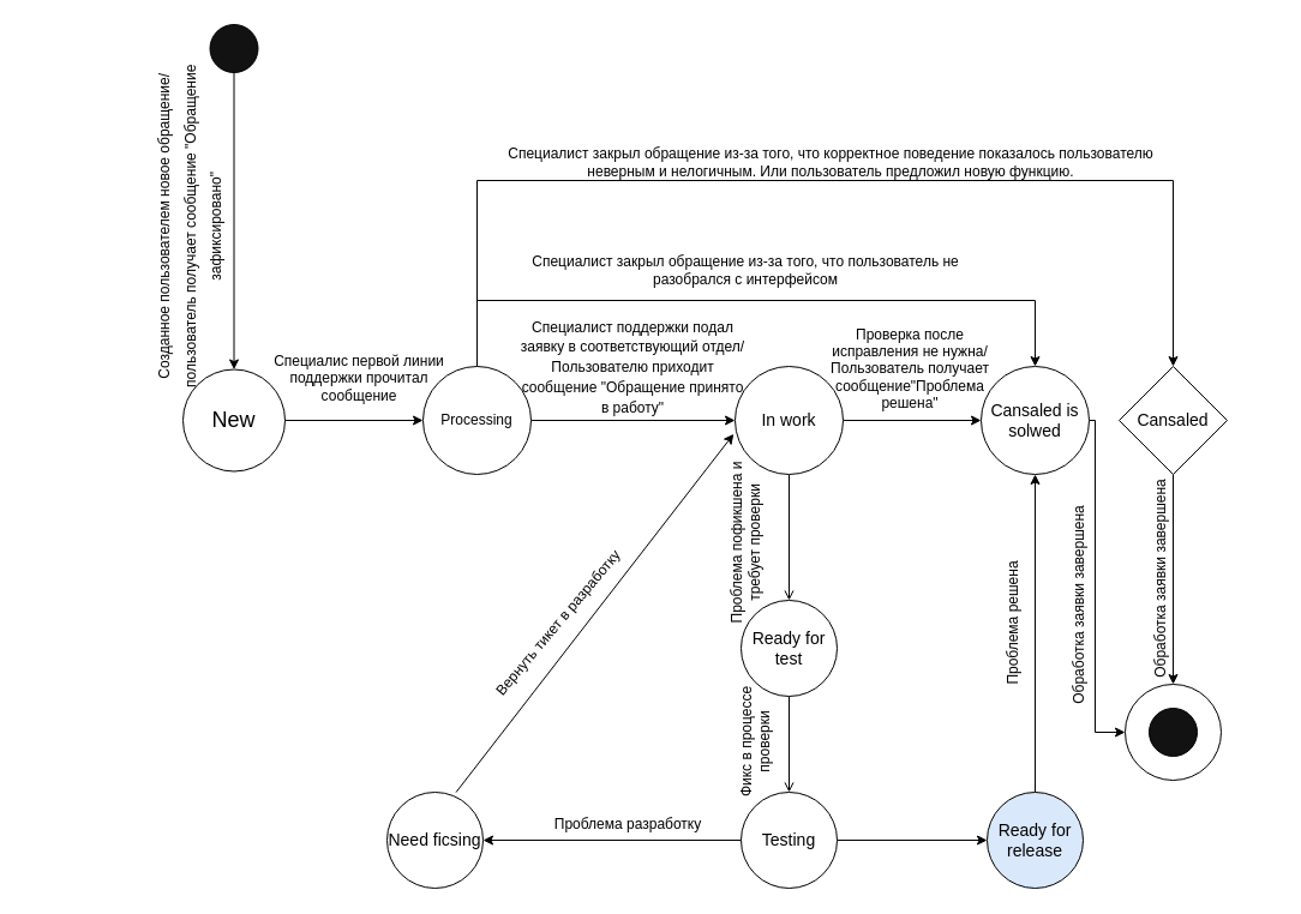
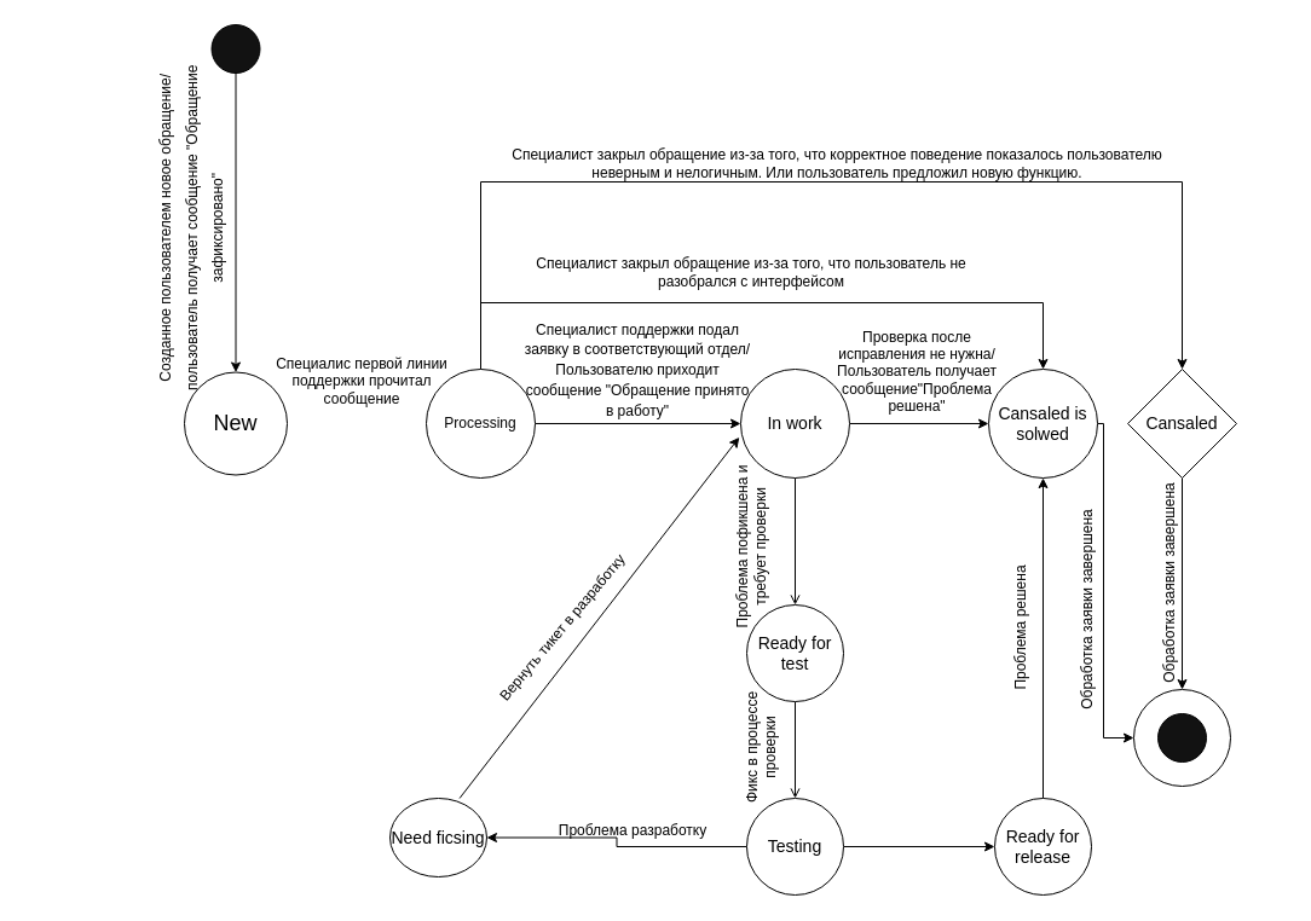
  <mxCell id="0" />
  <mxCell id="1" parent="0" />
  <mxCell id="2" style="edgeStyle=orthogonalEdgeStyle;rounded=0;orthogonalLoop=1;jettySize=auto;html=1;entryX=0.5;entryY=0;entryDx=0;entryDy=0;fontSize=18;" edge="1" parent="1" source="3" target="5"><mxGeometry relative="1" as="geometry" /></mxCell>
  <mxCell id="3" value="" style="ellipse;whiteSpace=wrap;html=1;aspect=fixed;fillStyle=auto;fillColor=#121212;" vertex="1" parent="1"><mxGeometry x="174.5" y="20" width="40" height="40" as="geometry" /></mxCell>
- <mxCell id="4" style="edgeStyle=orthogonalEdgeStyle;rounded=0;orthogonalLoop=1;jettySize=auto;html=1;entryX=0;entryY=0.5;entryDx=0;entryDy=0;fontSize=12;" edge="1" parent="1" source="5" target="10"><mxGeometry relative="1" as="geometry" /></mxCell>
  <mxCell id="5" value="&lt;font style=&quot;font-size: 18px;&quot;&gt;New&lt;/font&gt;" style="ellipse;whiteSpace=wrap;html=1;aspect=fixed;fillStyle=auto;fillColor=#FFFFFF;" vertex="1" parent="1"><mxGeometry x="152" y="307.5" width="85" height="85" as="geometry" /></mxCell>
  <mxCell id="6" value="&lt;font style=&quot;font-size: 12px;&quot;&gt;Созданное пользователем новое обращение/пользователь получает сообщение &quot;Обращение зафиксировано&quot;&lt;/font&gt;" style="text;html=1;strokeColor=none;fillColor=none;align=center;verticalAlign=middle;whiteSpace=wrap;rounded=0;fontSize=18;rotation=-90;" vertex="1" parent="1"><mxGeometry x="20" y="165" width="273.43" height="46.25" as="geometry" /></mxCell>
  <mxCell id="7" style="edgeStyle=orthogonalEdgeStyle;rounded=0;orthogonalLoop=1;jettySize=auto;html=1;fontSize=14;" edge="1" parent="1" source="10" target="14"><mxGeometry relative="1" as="geometry" /></mxCell>
  <mxCell id="8" style="edgeStyle=orthogonalEdgeStyle;rounded=0;orthogonalLoop=1;jettySize=auto;html=1;exitX=0.5;exitY=0;exitDx=0;exitDy=0;entryX=0.5;entryY=0;entryDx=0;entryDy=0;fontSize=12;" edge="1" parent="1" source="10" target="18"><mxGeometry relative="1" as="geometry"><Array as="points"><mxPoint x="397" y="250" /><mxPoint x="862" y="250" /></Array></mxGeometry></mxCell>
  <mxCell id="9" style="edgeStyle=orthogonalEdgeStyle;rounded=0;orthogonalLoop=1;jettySize=auto;html=1;exitX=0.5;exitY=0;exitDx=0;exitDy=0;entryX=0.5;entryY=0;entryDx=0;entryDy=0;fontSize=12;" edge="1" parent="1" source="10" target="16"><mxGeometry relative="1" as="geometry"><Array as="points"><mxPoint x="397" y="150" /><mxPoint x="977" y="150" /></Array></mxGeometry></mxCell>
  <mxCell id="10" value="Processing" style="ellipse;whiteSpace=wrap;html=1;aspect=fixed;fillStyle=auto;fontSize=12;fillColor=#FFFFFF;" vertex="1" parent="1"><mxGeometry x="352" y="305" width="90" height="90" as="geometry" /></mxCell>
  <mxCell id="11" value="&lt;font style=&quot;&quot;&gt;&lt;font style=&quot;font-size: 12px;&quot;&gt;Специалис первой линии поддержки прочитал сообщение&lt;/font&gt;&lt;br&gt;&lt;/font&gt;" style="text;html=1;strokeColor=none;fillColor=none;align=center;verticalAlign=middle;whiteSpace=wrap;rounded=0;fontSize=12;" vertex="1" parent="1"><mxGeometry x="213.5" y="300" width="170" height="30" as="geometry" /></mxCell>
  <mxCell id="12" value="" style="edgeStyle=orthogonalEdgeStyle;rounded=0;orthogonalLoop=1;jettySize=auto;html=1;fontSize=14;" edge="1" parent="1" source="14" target="18"><mxGeometry relative="1" as="geometry" /></mxCell>
  <mxCell id="13" style="edgeStyle=orthogonalEdgeStyle;rounded=0;orthogonalLoop=1;jettySize=auto;html=1;exitX=0.5;exitY=1;exitDx=0;exitDy=0;entryX=0.5;entryY=0;entryDx=0;entryDy=0;fontSize=12;endArrow=open;" edge="1" parent="1" source="14" target="20"><mxGeometry relative="1" as="geometry" /></mxCell>
  <mxCell id="14" value="In work&lt;br&gt;" style="ellipse;whiteSpace=wrap;html=1;aspect=fixed;fillStyle=auto;fontSize=14;fillColor=#FFFFFF;" vertex="1" parent="1"><mxGeometry x="612" y="305" width="90" height="90" as="geometry" /></mxCell>
  <mxCell id="15" style="edgeStyle=orthogonalEdgeStyle;rounded=0;orthogonalLoop=1;jettySize=auto;html=1;entryX=0.5;entryY=0;entryDx=0;entryDy=0;fontSize=12;" edge="1" parent="1" source="16" target="25"><mxGeometry relative="1" as="geometry" /></mxCell>
  <mxCell id="16" value="Cansaled" style="rhombus;whiteSpace=wrap;html=1;aspect=fixed;fillStyle=auto;fontSize=14;fillColor=#FFFFFF;" vertex="1" parent="1"><mxGeometry x="932" y="305" width="90" height="90" as="geometry" /></mxCell>
  <mxCell id="17" style="edgeStyle=orthogonalEdgeStyle;rounded=0;orthogonalLoop=1;jettySize=auto;html=1;exitX=1;exitY=0.5;exitDx=0;exitDy=0;entryX=0;entryY=0.5;entryDx=0;entryDy=0;fontSize=12;" edge="1" parent="1" source="18" target="25"><mxGeometry relative="1" as="geometry"><Array as="points"><mxPoint x="912" y="350" /><mxPoint x="912" y="610" /></Array></mxGeometry></mxCell>
  <mxCell id="18" value="Cansaled is solwed" style="ellipse;whiteSpace=wrap;html=1;aspect=fixed;fillStyle=auto;fontSize=14;fillColor=#FFFFFF;" vertex="1" parent="1"><mxGeometry x="817" y="305" width="90" height="90" as="geometry" /></mxCell>
  <mxCell id="19" style="edgeStyle=orthogonalEdgeStyle;rounded=0;orthogonalLoop=1;jettySize=auto;html=1;entryX=0.5;entryY=0;entryDx=0;entryDy=0;fontSize=12;endArrow=open;" edge="1" parent="1" source="20" target="24"><mxGeometry relative="1" as="geometry" /></mxCell>
  <mxCell id="20" value="Ready for test" style="ellipse;whiteSpace=wrap;html=1;aspect=fixed;fillStyle=auto;fontSize=14;fillColor=#FFFFFF;" vertex="1" parent="1"><mxGeometry x="617" y="500" width="80" height="80" as="geometry" /></mxCell>
- <mxCell id="21" value="Need ficsing" style="ellipse;whiteSpace=wrap;html=1;aspect=fixed;fillStyle=auto;fontSize=14;fillColor=#FFFFFF;" vertex="1" parent="1"><mxGeometry x="322" y="660" width="80" height="80" as="geometry" /></mxCell>
+ <mxCell id="21" value="Need ficsing" style="ellipse;whiteSpace=wrap;html=1;aspect=fixed;fillStyle=auto;fontSize=14;fillColor=#FFFFFF;" vertex="1" parent="1"><mxGeometry x="322" y="660" width="80" height="65" as="geometry" /></mxCell>
  <mxCell id="22" style="edgeStyle=orthogonalEdgeStyle;rounded=0;orthogonalLoop=1;jettySize=auto;html=1;exitX=1;exitY=0.5;exitDx=0;exitDy=0;entryX=0;entryY=0.5;entryDx=0;entryDy=0;fontSize=12;" edge="1" parent="1" source="24" target="28"><mxGeometry relative="1" as="geometry" /></mxCell>
  <mxCell id="23" style="edgeStyle=orthogonalEdgeStyle;rounded=0;orthogonalLoop=1;jettySize=auto;html=1;exitX=0;exitY=0.5;exitDx=0;exitDy=0;fontSize=12;" edge="1" parent="1" source="24" target="21"><mxGeometry relative="1" as="geometry" /></mxCell>
  <mxCell id="24" value="Testing" style="ellipse;whiteSpace=wrap;html=1;aspect=fixed;fillStyle=auto;fontSize=14;fillColor=#FFFFFF;" vertex="1" parent="1"><mxGeometry x="617" y="660" width="80" height="80" as="geometry" /></mxCell>
  <mxCell id="25" value="" style="ellipse;whiteSpace=wrap;html=1;aspect=fixed;fillStyle=auto;fontSize=14;fillColor=#FFFFFF;" vertex="1" parent="1"><mxGeometry x="937" y="570" width="80" height="80" as="geometry" /></mxCell>
  <mxCell id="26" value="" style="ellipse;whiteSpace=wrap;html=1;aspect=fixed;fillStyle=auto;fontSize=14;fillColor=#121212;" vertex="1" parent="1"><mxGeometry x="957" y="590" width="40" height="40" as="geometry" /></mxCell>
  <mxCell id="27" style="edgeStyle=orthogonalEdgeStyle;rounded=0;orthogonalLoop=1;jettySize=auto;html=1;exitX=0.5;exitY=0;exitDx=0;exitDy=0;entryX=0.5;entryY=1;entryDx=0;entryDy=0;fontSize=12;" edge="1" parent="1" source="28" target="18"><mxGeometry relative="1" as="geometry" /></mxCell>
- <mxCell id="28" value="Ready for release" style="ellipse;whiteSpace=wrap;html=1;aspect=fixed;fillStyle=auto;fontSize=14;fillColor=#dae8fc;" vertex="1" parent="1"><mxGeometry x="822" y="660" width="80" height="80" as="geometry" /></mxCell>
+ <mxCell id="28" value="Ready for release" style="ellipse;whiteSpace=wrap;html=1;aspect=fixed;fillStyle=auto;fontSize=14;fillColor=#FFFFFF;" vertex="1" parent="1"><mxGeometry x="822" y="660" width="80" height="80" as="geometry" /></mxCell>
  <mxCell id="29" value="&lt;font style=&quot;font-size: 12px;&quot;&gt;Специалист поддержки подал заявку в соответствующий отдел/Пользователю приходит сообщение &quot;Обращение принято в работу&quot;&lt;/font&gt;" style="text;html=1;strokeColor=none;fillColor=none;align=center;verticalAlign=middle;whiteSpace=wrap;rounded=0;fontSize=14;" vertex="1" parent="1"><mxGeometry x="432" y="250" width="190" height="110" as="geometry" /></mxCell>
  <mxCell id="30" value="Проблема пофикшена и требует проверки" style="text;html=1;strokeColor=none;fillColor=none;align=center;verticalAlign=middle;whiteSpace=wrap;rounded=0;fontSize=12;rotation=-90;" vertex="1" parent="1"><mxGeometry x="536" y="437" width="170" height="30" as="geometry" /></mxCell>
  <mxCell id="31" value="Проблема разработку" style="text;html=1;strokeColor=none;fillColor=none;align=center;verticalAlign=middle;whiteSpace=wrap;rounded=0;fontSize=12;" vertex="1" parent="1"><mxGeometry x="448" y="672" width="150" height="30" as="geometry" /></mxCell>
  <mxCell id="32" value="Фикс в процессе проверки" style="text;html=1;strokeColor=none;fillColor=none;align=center;verticalAlign=middle;whiteSpace=wrap;rounded=0;fontSize=12;rotation=-90;" vertex="1" parent="1"><mxGeometry x="564" y="603" width="130" height="30" as="geometry" /></mxCell>
  <mxCell id="33" value="" style="endArrow=classic;html=1;rounded=0;fontSize=12;entryX=0.941;entryY=1.012;entryDx=0;entryDy=0;exitX=0.719;exitY=0;exitDx=0;exitDy=0;exitPerimeter=0;entryPerimeter=0;" edge="1" parent="1" source="21" target="29"><mxGeometry width="50" height="50" relative="1" as="geometry"><mxPoint x="412" y="660" as="sourcePoint" /><mxPoint x="462" y="610" as="targetPoint" /><Array as="points" /></mxGeometry></mxCell>
  <mxCell id="34" value="Вернуть тикет в разработку" style="text;html=1;strokeColor=none;fillColor=none;align=center;verticalAlign=middle;whiteSpace=wrap;rounded=0;fontSize=12;rotation=-50;" vertex="1" parent="1"><mxGeometry x="365" y="504" width="200" height="30" as="geometry" /></mxCell>
  <mxCell id="35" value="Проблема решена" style="text;html=1;strokeColor=none;fillColor=none;align=center;verticalAlign=middle;whiteSpace=wrap;rounded=0;fontSize=12;rotation=-90;" vertex="1" parent="1"><mxGeometry x="789" y="504" width="110" height="30" as="geometry" /></mxCell>
  <mxCell id="36" value="Специалист закрыл обращение из-за того, что корректное поведение показалось пользователю неверным и нелогичным. Или пользователь предложил новую функцию." style="text;html=1;strokeColor=none;fillColor=none;align=center;verticalAlign=middle;whiteSpace=wrap;rounded=0;fontSize=12;" vertex="1" parent="1"><mxGeometry x="397" y="120" width="590" height="30" as="geometry" /></mxCell>
  <mxCell id="37" value="Специалист закрыл обращение из-за того, что пользователь не разобрался с интерфейсом" style="text;html=1;strokeColor=none;fillColor=none;align=center;verticalAlign=middle;whiteSpace=wrap;rounded=0;fontSize=12;" vertex="1" parent="1"><mxGeometry x="416" y="210" width="410" height="30" as="geometry" /></mxCell>
  <mxCell id="38" value="Проверка после исправления не нужна/Пользователь получает сообщение&quot;Проблема решена&quot;" style="text;html=1;strokeColor=none;fillColor=none;align=center;verticalAlign=middle;whiteSpace=wrap;rounded=0;fontSize=12;" vertex="1" parent="1"><mxGeometry x="689" y="252" width="138" height="110" as="geometry" /></mxCell>
  <mxCell id="39" value="Обработка заявки завершена" style="text;html=1;strokeColor=none;fillColor=none;align=center;verticalAlign=middle;whiteSpace=wrap;rounded=0;fontSize=12;rotation=-90;" vertex="1" parent="1"><mxGeometry x="804" y="489" width="190" height="30" as="geometry" /></mxCell>
  <mxCell id="40" value="Обработка заявки завершена" style="text;html=1;strokeColor=none;fillColor=none;align=center;verticalAlign=middle;whiteSpace=wrap;rounded=0;fontSize=12;rotation=-90;" vertex="1" parent="1"><mxGeometry x="872" y="467" width="190" height="30" as="geometry" /></mxCell>
